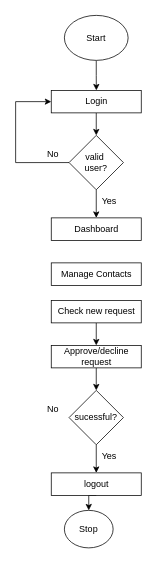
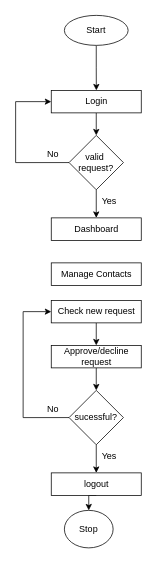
  <mxCell id="0" />
  <mxCell id="1" parent="0" />
  <mxCell id="2" style="edgeStyle=orthogonalEdgeStyle;rounded=0;orthogonalLoop=1;jettySize=auto;html=1;exitX=0.5;exitY=1;exitDx=0;exitDy=0;" edge="1" parent="1" source="3"><mxGeometry relative="1" as="geometry"><mxPoint x="127.619" y="120" as="targetPoint" /></mxGeometry></mxCell>
- <mxCell id="3" value="Start" style="ellipse;whiteSpace=wrap;html=1;" vertex="1" parent="1"><mxGeometry x="85" y="20" width="85" height="60" as="geometry" /></mxCell>
+ <mxCell id="3" value="Start" style="ellipse;whiteSpace=wrap;html=1;" vertex="1" parent="1"><mxGeometry x="85" y="20" width="85" height="40" as="geometry" /></mxCell>
  <mxCell id="4" style="edgeStyle=orthogonalEdgeStyle;rounded=0;orthogonalLoop=1;jettySize=auto;html=1;exitX=0.5;exitY=1;exitDx=0;exitDy=0;entryX=0.5;entryY=0;entryDx=0;entryDy=0;" edge="1" parent="1" source="5" target="8"><mxGeometry relative="1" as="geometry" /></mxCell>
  <mxCell id="5" value="Login" style="rounded=0;whiteSpace=wrap;html=1;" vertex="1" parent="1"><mxGeometry x="67.5" y="120" width="120" height="30" as="geometry" /></mxCell>
  <mxCell id="6" style="edgeStyle=orthogonalEdgeStyle;rounded=0;orthogonalLoop=1;jettySize=auto;html=1;exitX=0;exitY=0.5;exitDx=0;exitDy=0;entryX=0;entryY=0.5;entryDx=0;entryDy=0;" edge="1" parent="1" source="8" target="5"><mxGeometry relative="1" as="geometry"><Array as="points"><mxPoint x="20" y="216" /><mxPoint x="20" y="135" /></Array></mxGeometry></mxCell>
  <mxCell id="7" style="edgeStyle=orthogonalEdgeStyle;rounded=0;orthogonalLoop=1;jettySize=auto;html=1;exitX=0.5;exitY=1;exitDx=0;exitDy=0;entryX=0.5;entryY=0;entryDx=0;entryDy=0;" edge="1" parent="1" source="8" target="11"><mxGeometry relative="1" as="geometry" /></mxCell>
- <mxCell id="8" value="valid&amp;nbsp;&lt;div&gt;user?&lt;/div&gt;" style="rhombus;whiteSpace=wrap;html=1;" vertex="1" parent="1"><mxGeometry x="91.25" y="180" width="72.5" height="72.5" as="geometry" /></mxCell>
+ <mxCell id="8" value="valid&amp;nbsp;&lt;div&gt;request?&lt;/div&gt;" style="rhombus;whiteSpace=wrap;html=1;" vertex="1" parent="1"><mxGeometry x="91.25" y="180" width="72.5" height="72.5" as="geometry" /></mxCell>
  <mxCell id="9" value="No" style="text;html=1;align=center;verticalAlign=middle;whiteSpace=wrap;rounded=0;" vertex="1" parent="1"><mxGeometry x="40" y="190" width="60" height="30" as="geometry" /></mxCell>
  <mxCell id="10" value="Yes" style="text;html=1;align=center;verticalAlign=middle;whiteSpace=wrap;rounded=0;" vertex="1" parent="1"><mxGeometry x="115" y="252.5" width="60" height="30" as="geometry" /></mxCell>
  <mxCell id="11" value="Dashboard" style="rounded=0;whiteSpace=wrap;html=1;" vertex="1" parent="1"><mxGeometry x="67.5" y="290" width="120" height="30" as="geometry" /></mxCell>
  <mxCell id="12" style="edgeStyle=orthogonalEdgeStyle;rounded=0;orthogonalLoop=1;jettySize=auto;html=1;exitX=0.5;exitY=1;exitDx=0;exitDy=0;entryX=0.5;entryY=0;entryDx=0;entryDy=0;" edge="1" parent="1" source="13" target="15"><mxGeometry relative="1" as="geometry" /></mxCell>
  <mxCell id="13" value="Check new request" style="rounded=0;whiteSpace=wrap;html=1;" vertex="1" parent="1"><mxGeometry x="67.5" y="400" width="120" height="30" as="geometry" /></mxCell>
  <mxCell id="14" style="edgeStyle=orthogonalEdgeStyle;rounded=0;orthogonalLoop=1;jettySize=auto;html=1;exitX=0.5;exitY=1;exitDx=0;exitDy=0;entryX=0.5;entryY=0;entryDx=0;entryDy=0;" edge="1" parent="1" source="15" target="18"><mxGeometry relative="1" as="geometry" /></mxCell>
  <mxCell id="15" value="Approve/decline request" style="rounded=0;whiteSpace=wrap;html=1;" vertex="1" parent="1"><mxGeometry x="67.5" y="460" width="120" height="30" as="geometry" /></mxCell>
+ <mxCell id="16" style="edgeStyle=orthogonalEdgeStyle;rounded=0;orthogonalLoop=1;jettySize=auto;html=1;exitX=0;exitY=0.5;exitDx=0;exitDy=0;entryX=0;entryY=0.5;entryDx=0;entryDy=0;" edge="1" parent="1" source="18" target="13"><mxGeometry relative="1" as="geometry"><Array as="points"><mxPoint x="30" y="556" /><mxPoint x="30" y="415" /></Array></mxGeometry></mxCell>
  <mxCell id="17" style="edgeStyle=orthogonalEdgeStyle;rounded=0;orthogonalLoop=1;jettySize=auto;html=1;exitX=0.5;exitY=1;exitDx=0;exitDy=0;entryX=0.5;entryY=0;entryDx=0;entryDy=0;" edge="1" parent="1" source="18" target="22"><mxGeometry relative="1" as="geometry"><mxPoint x="127.5" y="630" as="targetPoint" /></mxGeometry></mxCell>
  <mxCell id="18" value="sucessful?" style="rhombus;whiteSpace=wrap;html=1;" vertex="1" parent="1"><mxGeometry x="91.25" y="520" width="72.5" height="72.5" as="geometry" /></mxCell>
  <mxCell id="19" value="No" style="text;html=1;align=center;verticalAlign=middle;whiteSpace=wrap;rounded=0;" vertex="1" parent="1"><mxGeometry x="40" y="530" width="60" height="30" as="geometry" /></mxCell>
  <mxCell id="20" value="Yes" style="text;html=1;align=center;verticalAlign=middle;whiteSpace=wrap;rounded=0;" vertex="1" parent="1"><mxGeometry x="115" y="592.5" width="60" height="30" as="geometry" /></mxCell>
  <mxCell id="21" style="edgeStyle=orthogonalEdgeStyle;rounded=0;orthogonalLoop=1;jettySize=auto;html=1;exitX=0.5;exitY=1;exitDx=0;exitDy=0;entryX=0.5;entryY=0;entryDx=0;entryDy=0;" edge="1" parent="1" source="22" target="23"><mxGeometry relative="1" as="geometry" /></mxCell>
  <mxCell id="22" value="logout" style="rounded=0;whiteSpace=wrap;html=1;" vertex="1" parent="1"><mxGeometry x="67.5" y="630" width="120" height="30" as="geometry" /></mxCell>
  <mxCell id="23" value="Stop" style="ellipse;whiteSpace=wrap;html=1;" vertex="1" parent="1"><mxGeometry x="85" y="680" width="65" height="50" as="geometry" /></mxCell>
  <mxCell id="24" value="Manage Contacts" style="rounded=0;whiteSpace=wrap;html=1;" vertex="1" parent="1"><mxGeometry x="67.5" y="350" width="120" height="30" as="geometry" /></mxCell>
